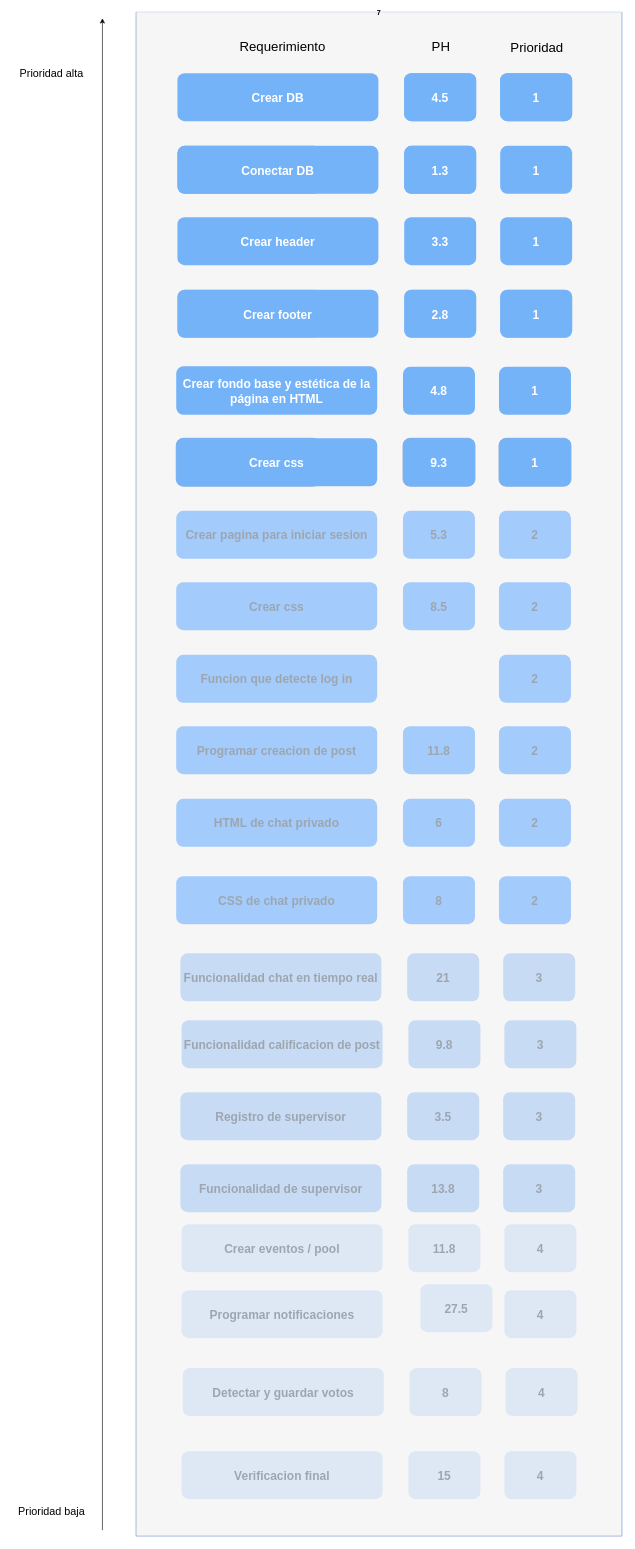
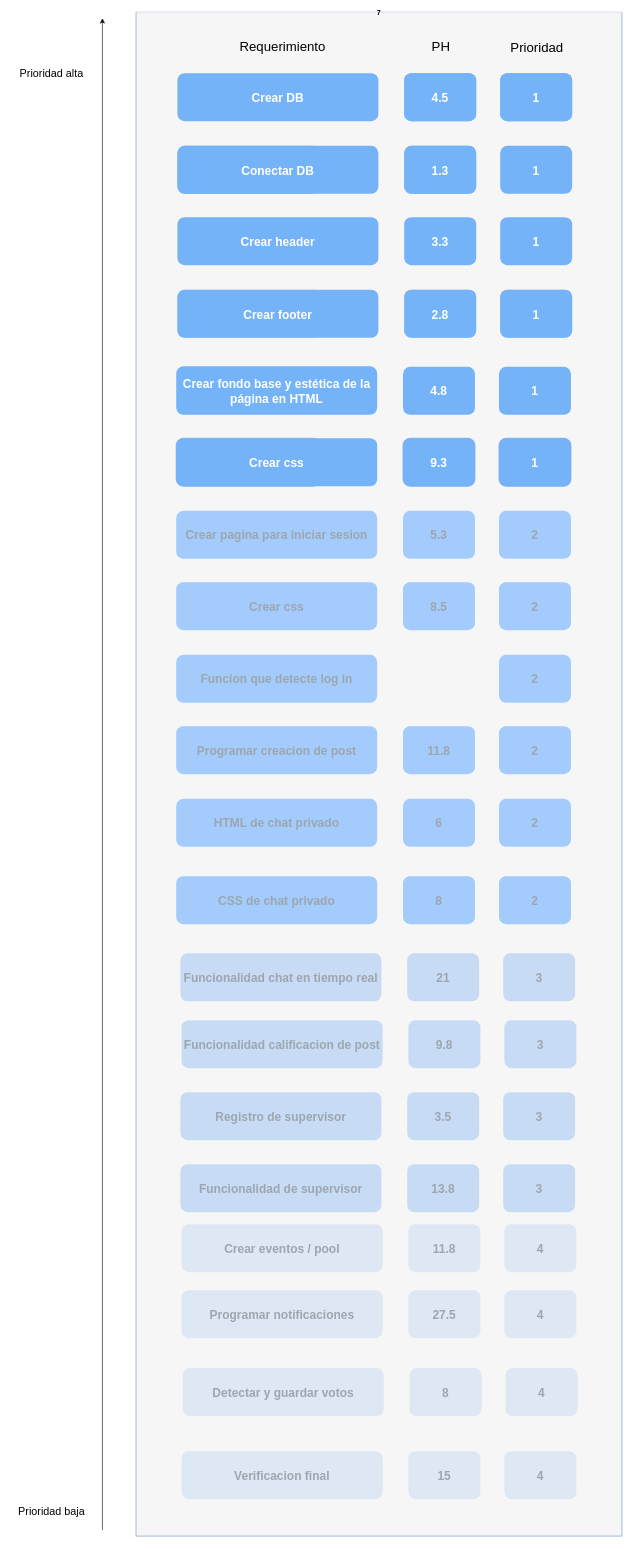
  <mxCell id="0" />
  <mxCell id="1" parent="0" />
  <mxCell id="2" value="7" style="swimlane;startSize=0;fillColor=none;strokeColor=#6c8ebf;gradientColor=none;swimlaneFillColor=#f6f6f7;" parent="1" vertex="1"><mxGeometry x="226" y="20" width="810" height="2540" as="geometry" /></mxCell>
  <mxCell id="3" value="&lt;font style=&quot;font-size: 22px;&quot;&gt;Requerimiento&lt;/font&gt;" style="text;html=1;align=center;verticalAlign=middle;resizable=0;points=[];autosize=1;strokeColor=none;fillColor=none;" parent="2" vertex="1"><mxGeometry x="159" y="37.5" width="170" height="40" as="geometry" /></mxCell>
  <mxCell id="4" value="&lt;font style=&quot;font-size: 22px;&quot;&gt;PH&lt;/font&gt;" style="text;html=1;align=center;verticalAlign=middle;resizable=0;points=[];autosize=1;strokeColor=none;fillColor=none;" parent="2" vertex="1"><mxGeometry x="483" y="37.5" width="50" height="40" as="geometry" /></mxCell>
  <mxCell id="5" value="&lt;font style=&quot;font-size: 22px;&quot;&gt;Prioridad&lt;/font&gt;" style="text;html=1;align=center;verticalAlign=middle;resizable=0;points=[];autosize=1;strokeColor=none;fillColor=none;" parent="2" vertex="1"><mxGeometry x="613" y="38.5" width="110" height="40" as="geometry" /></mxCell>
  <mxCell id="6" value="&lt;font color=&quot;#ffffff&quot;&gt;Crear fondo base y estética de la página en HTML&lt;/font&gt;" style="rounded=1;whiteSpace=wrap;html=1;fillColor=#75B3F9;fontColor=#9da6b0;strokeColor=none;gradientColor=none;fontSize=20;fontStyle=1;imageWidth=59;" parent="2" vertex="1"><mxGeometry x="67" y="590" width="335" height="81" as="geometry" /></mxCell>
  <mxCell id="7" value="&lt;font color=&quot;#ffffff&quot;&gt;4.8&lt;/font&gt;" style="rounded=1;whiteSpace=wrap;html=1;fillColor=#75B3F9;fontColor=#9da6b0;strokeColor=none;gradientColor=none;fontSize=20;fontStyle=1" parent="2" vertex="1"><mxGeometry x="445" y="591" width="120" height="80" as="geometry" /></mxCell>
  <mxCell id="8" value="&lt;font color=&quot;#ffffff&quot;&gt;1&lt;/font&gt;" style="rounded=1;whiteSpace=wrap;html=1;fillColor=#75B3F9;fontColor=#9da6b0;strokeColor=none;gradientColor=none;fontSize=20;fontStyle=1" parent="2" vertex="1"><mxGeometry x="605" y="591" width="120" height="80" as="geometry" /></mxCell>
  <mxCell id="9" value="Crear func. advertencia" style="rounded=1;whiteSpace=wrap;html=1;fillColor=#A3CBFB;gradientColor=none;strokeColor=#6c8ebf;fontSize=20;fontStyle=1;fontColor=#9da6b0;imageWidth=59;" parent="2" vertex="1"><mxGeometry x="67" y="710" width="240" height="80" as="geometry" /></mxCell>
  <mxCell id="10" value="" style="rounded=1;whiteSpace=wrap;html=1;fillColor=#A3CBFB;gradientColor=none;strokeColor=#6c8ebf;fontSize=20;fontStyle=1;fontColor=#9da6b0;" parent="2" vertex="1"><mxGeometry x="445" y="710" width="120" height="80" as="geometry" /></mxCell>
  <mxCell id="11" value="" style="rounded=1;whiteSpace=wrap;html=1;fillColor=#A3CBFB;gradientColor=none;strokeColor=#6c8ebf;fontSize=20;fontStyle=1;fontColor=#9da6b0;" parent="2" vertex="1"><mxGeometry x="605" y="710" width="120" height="80" as="geometry" /></mxCell>
  <mxCell id="12" value="Crear pagina para iniciar sesion" style="rounded=1;whiteSpace=wrap;html=1;fillColor=#A3CBFB;gradientColor=none;strokeColor=none;fontSize=20;fontStyle=1;fontColor=#9da6b0;imageWidth=59;" parent="2" vertex="1"><mxGeometry x="67" y="831" width="335" height="80" as="geometry" /></mxCell>
  <mxCell id="13" value="5.3" style="rounded=1;whiteSpace=wrap;html=1;fillColor=#A3CBFB;gradientColor=none;strokeColor=none;fontSize=20;fontStyle=1;fontColor=#9da6b0;" parent="2" vertex="1"><mxGeometry x="445" y="831" width="120" height="80" as="geometry" /></mxCell>
  <mxCell id="14" value="2" style="rounded=1;whiteSpace=wrap;html=1;fillColor=#A3CBFB;gradientColor=none;strokeColor=none;fontSize=20;fontStyle=1;fontColor=#9da6b0;" parent="2" vertex="1"><mxGeometry x="605" y="831" width="120" height="80" as="geometry" /></mxCell>
  <mxCell id="15" value="Crear css" style="rounded=1;whiteSpace=wrap;html=1;fillColor=#A3CBFB;gradientColor=none;strokeColor=none;fontSize=20;fontStyle=1;fontColor=#9da6b0;imageWidth=59;" parent="2" vertex="1"><mxGeometry x="67" y="950" width="335" height="80" as="geometry" /></mxCell>
  <mxCell id="16" value="8.5" style="rounded=1;whiteSpace=wrap;html=1;fillColor=#A3CBFB;gradientColor=none;strokeColor=none;fontSize=20;fontStyle=1;fontColor=#9da6b0;" parent="2" vertex="1"><mxGeometry x="445" y="950" width="120" height="80" as="geometry" /></mxCell>
  <mxCell id="17" value="2" style="rounded=1;whiteSpace=wrap;html=1;fillColor=#A3CBFB;gradientColor=none;strokeColor=none;fontSize=20;fontStyle=1;fontColor=#9da6b0;" parent="2" vertex="1"><mxGeometry x="605" y="950" width="120" height="80" as="geometry" /></mxCell>
  <mxCell id="18" value="Funcion que detecte log in" style="rounded=1;whiteSpace=wrap;html=1;fillColor=#A3CBFB;strokeColor=none;gradientColor=none;fontSize=20;fontStyle=1;fontColor=#9da6b0;imageWidth=59;" parent="2" vertex="1"><mxGeometry x="67" y="1071" width="335" height="80" as="geometry" /></mxCell>
  <mxCell id="19" value="2" style="rounded=1;whiteSpace=wrap;html=1;fillColor=#A3CBFB;strokeColor=none;gradientColor=none;fontSize=20;fontStyle=1;fontColor=#9da6b0;" parent="2" vertex="1"><mxGeometry x="605" y="1071" width="120" height="80" as="geometry" /></mxCell>
  <mxCell id="20" value="Programar creacion de post" style="rounded=1;whiteSpace=wrap;html=1;fillColor=#A3CBFB;strokeColor=none;gradientColor=none;fontSize=20;fontStyle=1;fontColor=#9da6b0;imageWidth=59;" parent="2" vertex="1"><mxGeometry x="67" y="1190" width="335" height="80" as="geometry" /></mxCell>
  <mxCell id="21" value="11.8" style="rounded=1;whiteSpace=wrap;html=1;fillColor=#A3CBFB;strokeColor=none;gradientColor=none;fontSize=20;fontStyle=1;fontColor=#9da6b0;" parent="2" vertex="1"><mxGeometry x="445" y="1190" width="120" height="80" as="geometry" /></mxCell>
  <mxCell id="22" value="2" style="rounded=1;whiteSpace=wrap;html=1;fillColor=#A3CBFB;strokeColor=none;gradientColor=none;fontSize=20;fontStyle=1;fontColor=#9da6b0;" parent="2" vertex="1"><mxGeometry x="605" y="1190" width="120" height="80" as="geometry" /></mxCell>
  <mxCell id="23" value="HTML de chat privado" style="rounded=1;whiteSpace=wrap;html=1;fillColor=#A3CBFB;strokeColor=none;gradientColor=none;fontSize=20;fontStyle=1;fontColor=#9da6b0;imageWidth=59;" parent="2" vertex="1"><mxGeometry x="67" y="1311" width="335" height="80" as="geometry" /></mxCell>
  <mxCell id="24" value="CSS de chat privado" style="rounded=1;whiteSpace=wrap;html=1;fillColor=#A3CBFB;strokeColor=none;gradientColor=none;fontSize=20;fontStyle=1;fontColor=#9da6b0;imageWidth=59;" parent="2" vertex="1"><mxGeometry x="67" y="1440" width="335" height="80" as="geometry" /></mxCell>
  <mxCell id="25" value="6" style="rounded=1;whiteSpace=wrap;html=1;fillColor=#A3CBFB;strokeColor=none;gradientColor=none;fontSize=20;fontStyle=1;fontColor=#9da6b0;" parent="2" vertex="1"><mxGeometry x="445" y="1311" width="120" height="80" as="geometry" /></mxCell>
  <mxCell id="26" value="8" style="rounded=1;whiteSpace=wrap;html=1;fillColor=#A3CBFB;strokeColor=none;gradientColor=none;fontSize=20;fontStyle=1;fontColor=#9da6b0;" parent="2" vertex="1"><mxGeometry x="445" y="1440" width="120" height="80" as="geometry" /></mxCell>
  <mxCell id="27" value="2" style="rounded=1;whiteSpace=wrap;html=1;fillColor=#A3CBFB;strokeColor=none;gradientColor=none;fontSize=20;fontStyle=1;fontColor=#9da6b0;" parent="2" vertex="1"><mxGeometry x="605" y="1311" width="120" height="80" as="geometry" /></mxCell>
  <mxCell id="28" value="2" style="rounded=1;whiteSpace=wrap;html=1;fillColor=#A3CBFB;strokeColor=none;gradientColor=none;fontSize=20;fontStyle=1;fontColor=#9da6b0;" parent="2" vertex="1"><mxGeometry x="605" y="1440" width="120" height="80" as="geometry" /></mxCell>
  <mxCell id="29" value="&lt;font color=&quot;#ffffff&quot;&gt;Crear css&lt;/font&gt;" style="rounded=1;whiteSpace=wrap;html=1;fillColor=#75B3F9;gradientColor=none;strokeColor=none;fontSize=20;fontStyle=1;fontColor=#9da6b0;imageWidth=59;" parent="2" vertex="1"><mxGeometry x="67" y="710" width="335" height="80" as="geometry" /></mxCell>
  <mxCell id="30" value="&lt;font color=&quot;#ffffff&quot;&gt;9.3&lt;/font&gt;" style="rounded=1;whiteSpace=wrap;html=1;fillColor=#75B3F9;gradientColor=none;strokeColor=none;fontSize=20;fontStyle=1;fontColor=#9da6b0;" parent="2" vertex="1"><mxGeometry x="445" y="710" width="120" height="80" as="geometry" /></mxCell>
  <mxCell id="31" value="&lt;font color=&quot;#ffffff&quot;&gt;1&lt;/font&gt;" style="rounded=1;whiteSpace=wrap;html=1;fillColor=#75B3F9;gradientColor=none;strokeColor=none;fontSize=20;fontStyle=1;fontColor=#9da6b0;" parent="2" vertex="1"><mxGeometry x="605" y="710" width="120" height="80" as="geometry" /></mxCell>
  <mxCell id="32" value="Funcionalidad chat en tiempo real" style="rounded=1;whiteSpace=wrap;html=1;fillColor=#C7DBF4;strokeColor=none;gradientColor=none;fontSize=20;fontStyle=1;fontColor=#9da6b0;imageWidth=59;" parent="2" vertex="1"><mxGeometry x="74" y="1568.5" width="335" height="80" as="geometry" /></mxCell>
  <mxCell id="33" value="21" style="rounded=1;whiteSpace=wrap;html=1;fillColor=#C7DBF4;strokeColor=none;gradientColor=none;fontSize=20;fontStyle=1;fontColor=#9da6b0;" parent="2" vertex="1"><mxGeometry x="452" y="1568.5" width="120" height="80" as="geometry" /></mxCell>
  <mxCell id="34" value="3" style="rounded=1;whiteSpace=wrap;html=1;fillColor=#C7DBF4;strokeColor=none;gradientColor=none;fontSize=20;fontStyle=1;fontColor=#9da6b0;" parent="2" vertex="1"><mxGeometry x="612" y="1568.5" width="120" height="80" as="geometry" /></mxCell>
  <mxCell id="35" value="Funcionalidad calificacion de post" style="rounded=1;whiteSpace=wrap;html=1;fillColor=#C7DBF4;strokeColor=none;gradientColor=none;fontSize=20;fontStyle=1;fontColor=#9da6b0;imageWidth=59;" parent="2" vertex="1"><mxGeometry x="76" y="1680" width="335" height="80" as="geometry" /></mxCell>
  <mxCell id="36" value="9.8" style="rounded=1;whiteSpace=wrap;html=1;fillColor=#C7DBF4;strokeColor=none;gradientColor=none;fontSize=20;fontStyle=1;fontColor=#9da6b0;" parent="2" vertex="1"><mxGeometry x="454" y="1680" width="120" height="80" as="geometry" /></mxCell>
  <mxCell id="37" value="3" style="rounded=1;whiteSpace=wrap;html=1;fillColor=#C7DBF4;strokeColor=none;gradientColor=none;fontSize=20;fontStyle=1;fontColor=#9da6b0;" parent="2" vertex="1"><mxGeometry x="614" y="1680" width="120" height="80" as="geometry" /></mxCell>
  <mxCell id="38" value="Crear eventos / pool" style="rounded=1;whiteSpace=wrap;html=1;fillColor=#DEE7F4;strokeColor=none;gradientColor=none;fontSize=20;fontStyle=1;fontColor=#9da6b0;imageWidth=59;" parent="2" vertex="1"><mxGeometry x="76" y="2020" width="335" height="80" as="geometry" /></mxCell>
  <mxCell id="39" value="Programar notificaciones" style="rounded=1;whiteSpace=wrap;html=1;fillColor=#DEE7F4;strokeColor=none;gradientColor=none;fontSize=20;fontStyle=1;fontColor=#9da6b0;imageWidth=59;" parent="2" vertex="1"><mxGeometry x="76" y="2130" width="335" height="80" as="geometry" /></mxCell>
  <mxCell id="40" value="Registro de supervisor" style="rounded=1;whiteSpace=wrap;html=1;fillColor=#C7DBF4;strokeColor=none;gradientColor=none;fontSize=20;fontStyle=1;fontColor=#9da6b0;imageWidth=59;" parent="2" vertex="1"><mxGeometry x="74" y="1800" width="335" height="80" as="geometry" /></mxCell>
  <mxCell id="41" value="11.8" style="rounded=1;whiteSpace=wrap;html=1;fillColor=#DEE7F4;strokeColor=none;gradientColor=none;fontSize=20;fontStyle=1;fontColor=#9da6b0;" parent="2" vertex="1"><mxGeometry x="454" y="2020" width="120" height="80" as="geometry" /></mxCell>
- <mxCell id="42" value="27.5" style="rounded=1;whiteSpace=wrap;html=1;fillColor=#DEE7F4;strokeColor=none;gradientColor=none;fontSize=20;fontStyle=1;fontColor=#9da6b0;" parent="2" vertex="1"><mxGeometry x="474" y="2120" width="120" height="80" as="geometry" /></mxCell>
+ <mxCell id="42" value="27.5" style="rounded=1;whiteSpace=wrap;html=1;fillColor=#DEE7F4;strokeColor=none;gradientColor=none;fontSize=20;fontStyle=1;fontColor=#9da6b0;" parent="2" vertex="1"><mxGeometry x="454" y="2130" width="120" height="80" as="geometry" /></mxCell>
  <mxCell id="43" value="3.5" style="rounded=1;whiteSpace=wrap;html=1;fillColor=#C7DBF4;strokeColor=none;gradientColor=none;fontSize=20;fontStyle=1;fontColor=#9da6b0;" parent="2" vertex="1"><mxGeometry x="452" y="1800" width="120" height="80" as="geometry" /></mxCell>
  <mxCell id="44" value="4" style="rounded=1;whiteSpace=wrap;html=1;fillColor=#DEE7F4;strokeColor=none;gradientColor=none;fontSize=20;fontStyle=1;fontColor=#9da6b0;" parent="2" vertex="1"><mxGeometry x="614" y="2020" width="120" height="80" as="geometry" /></mxCell>
  <mxCell id="45" value="4" style="rounded=1;whiteSpace=wrap;html=1;fillColor=#DEE7F4;strokeColor=none;gradientColor=none;fontSize=20;fontStyle=1;fontColor=#9da6b0;" parent="2" vertex="1"><mxGeometry x="614" y="2130" width="120" height="80" as="geometry" /></mxCell>
  <mxCell id="46" value="3" style="rounded=1;whiteSpace=wrap;html=1;fillColor=#C7DBF4;strokeColor=none;gradientColor=none;fontSize=20;fontStyle=1;fontColor=#9da6b0;" parent="2" vertex="1"><mxGeometry x="612" y="1800" width="120" height="80" as="geometry" /></mxCell>
  <mxCell id="47" value="Funcionalidad de supervisor" style="rounded=1;whiteSpace=wrap;html=1;fillColor=#C7DBF4;strokeColor=none;gradientColor=none;fontSize=20;fontStyle=1;fontColor=#9da6b0;imageWidth=59;" parent="2" vertex="1"><mxGeometry x="74" y="1920" width="335" height="80" as="geometry" /></mxCell>
  <mxCell id="48" value="13.8" style="rounded=1;whiteSpace=wrap;html=1;fillColor=#C7DBF4;strokeColor=none;gradientColor=none;fontSize=20;fontStyle=1;fontColor=#9da6b0;" parent="2" vertex="1"><mxGeometry x="452" y="1920" width="120" height="80" as="geometry" /></mxCell>
  <mxCell id="49" value="3" style="rounded=1;whiteSpace=wrap;html=1;fillColor=#C7DBF4;strokeColor=none;gradientColor=none;fontSize=20;fontStyle=1;fontColor=#9da6b0;" parent="2" vertex="1"><mxGeometry x="612" y="1920" width="120" height="80" as="geometry" /></mxCell>
  <mxCell id="50" value="Verificacion final" style="rounded=1;whiteSpace=wrap;html=1;fillColor=#DEE7F4;strokeColor=none;gradientColor=none;fontSize=20;fontStyle=1;fontColor=#9da6b0;imageWidth=59;" parent="2" vertex="1"><mxGeometry x="76" y="2398.5" width="335" height="80" as="geometry" /></mxCell>
  <mxCell id="51" value="15" style="rounded=1;whiteSpace=wrap;html=1;fillColor=#DEE7F4;strokeColor=none;gradientColor=none;fontSize=20;fontStyle=1;fontColor=#9da6b0;" parent="2" vertex="1"><mxGeometry x="454" y="2398.5" width="120" height="80" as="geometry" /></mxCell>
  <mxCell id="52" value="4" style="rounded=1;whiteSpace=wrap;html=1;fillColor=#DEE7F4;strokeColor=none;gradientColor=none;fontSize=20;fontStyle=1;fontColor=#9da6b0;" parent="2" vertex="1"><mxGeometry x="614" y="2398.5" width="120" height="80" as="geometry" /></mxCell>
  <mxCell id="53" value="Detectar y guardar votos" style="rounded=1;whiteSpace=wrap;html=1;fillColor=#DEE7F4;strokeColor=none;gradientColor=none;fontSize=20;fontStyle=1;fontColor=#9da6b0;imageWidth=59;" parent="2" vertex="1"><mxGeometry x="78" y="2260" width="335" height="80" as="geometry" /></mxCell>
  <mxCell id="54" value="8" style="rounded=1;whiteSpace=wrap;html=1;fillColor=#DEE7F4;strokeColor=none;gradientColor=none;fontSize=20;fontStyle=1;fontColor=#9da6b0;" parent="2" vertex="1"><mxGeometry x="456" y="2260" width="120" height="80" as="geometry" /></mxCell>
  <mxCell id="55" value="4" style="rounded=1;whiteSpace=wrap;html=1;fillColor=#DEE7F4;strokeColor=none;gradientColor=none;fontSize=20;fontStyle=1;fontColor=#9da6b0;" parent="2" vertex="1"><mxGeometry x="616" y="2260" width="120" height="80" as="geometry" /></mxCell>
  <mxCell id="56" value="Crear DB" style="rounded=1;whiteSpace=wrap;html=1;fillColor=#75b3f9;fontColor=#ffffff;strokeColor=none;gradientColor=none;fontSize=20;fontStyle=1;imageWidth=59;" parent="1" vertex="1"><mxGeometry x="295" y="121.5" width="335" height="80" as="geometry" /></mxCell>
  <mxCell id="57" value="" style="rounded=1;whiteSpace=wrap;html=1;fillColor=#75b3f9;fontColor=#ffffff;strokeColor=none;fontSize=20;fontStyle=1" parent="1" vertex="1"><mxGeometry x="673" y="121.5" width="120" height="80" as="geometry" /></mxCell>
  <mxCell id="58" value="" style="rounded=1;whiteSpace=wrap;html=1;fillColor=#75b3f9;fontColor=#ffffff;strokeColor=none;fontSize=20;fontStyle=1" parent="1" vertex="1"><mxGeometry x="833" y="121.5" width="120" height="80" as="geometry" /></mxCell>
  <mxCell id="59" value="" style="rounded=1;whiteSpace=wrap;html=1;fillColor=#75b3f9;fontColor=#ffffff;strokeColor=none;fontSize=20;fontStyle=1;imageWidth=59;" parent="1" vertex="1"><mxGeometry x="295" y="242.5" width="240" height="80" as="geometry" /></mxCell>
  <mxCell id="60" value="" style="rounded=1;whiteSpace=wrap;html=1;fillColor=#75b3f9;fontColor=#ffffff;strokeColor=none;fontSize=20;fontStyle=1" parent="1" vertex="1"><mxGeometry x="673" y="242.5" width="120" height="80" as="geometry" /></mxCell>
  <mxCell id="61" value="1" style="rounded=1;whiteSpace=wrap;html=1;fillColor=#75b3f9;fontColor=#ffffff;strokeColor=none;gradientColor=none;fontSize=20;fontStyle=1" parent="1" vertex="1"><mxGeometry x="833" y="242.5" width="120" height="80" as="geometry" /></mxCell>
  <mxCell id="62" value="Crear header" style="rounded=1;whiteSpace=wrap;html=1;fillColor=#75b3f9;fontColor=#ffffff;strokeColor=none;gradientColor=none;fontSize=20;fontStyle=1;imageWidth=59;" parent="1" vertex="1"><mxGeometry x="295" y="361.5" width="335" height="80" as="geometry" /></mxCell>
  <mxCell id="63" value="3.3" style="rounded=1;whiteSpace=wrap;html=1;fillColor=#75b3f9;fontColor=#ffffff;strokeColor=none;gradientColor=none;fontSize=20;fontStyle=1" parent="1" vertex="1"><mxGeometry x="673" y="361.5" width="120" height="80" as="geometry" /></mxCell>
  <mxCell id="64" value="1" style="rounded=1;whiteSpace=wrap;html=1;fillColor=#75b3f9;fontColor=#ffffff;strokeColor=none;gradientColor=none;fontSize=20;fontStyle=1" parent="1" vertex="1"><mxGeometry x="833" y="361.5" width="120" height="80" as="geometry" /></mxCell>
  <mxCell id="65" value="" style="rounded=1;whiteSpace=wrap;html=1;fillColor=#a3cbfb;fontColor=#ffffff;strokeColor=none;fontSize=20;fontStyle=1;gradientColor=none;imageWidth=59;" parent="1" vertex="1"><mxGeometry x="295" y="482.5" width="240" height="80" as="geometry" /></mxCell>
  <mxCell id="66" value="" style="rounded=1;whiteSpace=wrap;html=1;fillColor=#a3cbfb;fontColor=#ffffff;strokeColor=none;fontSize=20;fontStyle=1;gradientColor=none;" parent="1" vertex="1"><mxGeometry x="673" y="482.5" width="120" height="80" as="geometry" /></mxCell>
  <mxCell id="67" value="" style="rounded=1;whiteSpace=wrap;html=1;fillColor=#a3cbfb;fontColor=#ffffff;strokeColor=none;fontSize=20;fontStyle=1;gradientColor=none;" parent="1" vertex="1"><mxGeometry x="833" y="482.5" width="120" height="80" as="geometry" /></mxCell>
  <mxCell id="68" value="4.5" style="rounded=1;whiteSpace=wrap;html=1;fillColor=#75b3f9;fontColor=#ffffff;strokeColor=none;gradientColor=none;fontSize=20;fontStyle=1" parent="1" vertex="1"><mxGeometry x="673" y="121.5" width="120" height="80" as="geometry" /></mxCell>
  <mxCell id="69" value="1" style="rounded=1;whiteSpace=wrap;html=1;fillColor=#75b3f9;fontColor=#ffffff;strokeColor=none;gradientColor=none;fontSize=20;fontStyle=1" parent="1" vertex="1"><mxGeometry x="833" y="121.5" width="120" height="80" as="geometry" /></mxCell>
  <mxCell id="70" value="Conectar DB" style="rounded=1;whiteSpace=wrap;html=1;fillColor=#75b3f9;fontColor=#ffffff;strokeColor=none;gradientColor=none;fontStyle=1;fontSize=20;imageWidth=59;" parent="1" vertex="1"><mxGeometry x="295" y="242.5" width="335" height="80" as="geometry" /></mxCell>
  <mxCell id="71" value="1.3" style="rounded=1;whiteSpace=wrap;html=1;fillColor=#75b3f9;fontColor=#ffffff;strokeColor=none;gradientColor=none;fontSize=20;fontStyle=1" parent="1" vertex="1"><mxGeometry x="673" y="242.5" width="120" height="80" as="geometry" /></mxCell>
  <mxCell id="72" value="Crear footer" style="rounded=1;whiteSpace=wrap;html=1;fillColor=#75B3F9;fontColor=#ffffff;strokeColor=none;gradientColor=none;fontSize=20;fontStyle=1;imageWidth=59;" parent="1" vertex="1"><mxGeometry x="295" y="482.5" width="335" height="80" as="geometry" /></mxCell>
  <mxCell id="73" value="2.8" style="rounded=1;whiteSpace=wrap;html=1;fillColor=#75B3F9;fontColor=#ffffff;strokeColor=none;gradientColor=none;fontSize=20;fontStyle=1" parent="1" vertex="1"><mxGeometry x="673" y="482.5" width="120" height="80" as="geometry" /></mxCell>
  <mxCell id="74" value="1" style="rounded=1;whiteSpace=wrap;html=1;fillColor=#75B3F9;fontColor=#ffffff;strokeColor=none;gradientColor=none;fontSize=20;fontStyle=1" parent="1" vertex="1"><mxGeometry x="833" y="482.5" width="120" height="80" as="geometry" /></mxCell>
  <mxCell id="75" value="" style="endArrow=none;html=1;rounded=0;startArrow=classic;startFill=1;endFill=0;" parent="1" edge="1"><mxGeometry width="50" height="50" relative="1" as="geometry"><mxPoint x="170" y="30" as="sourcePoint" /><mxPoint x="170" y="2550" as="targetPoint" /></mxGeometry></mxCell>
  <mxCell id="76" value="&lt;font style=&quot;font-size: 18px;&quot;&gt;Prioridad alta&lt;/font&gt;" style="text;html=1;align=center;verticalAlign=middle;resizable=0;points=[];autosize=1;strokeColor=none;fillColor=none;" parent="1" vertex="1"><mxGeometry x="20" y="103" width="130" height="40" as="geometry" /></mxCell>
  <mxCell id="77" value="&lt;font style=&quot;font-size: 18px;&quot;&gt;Prioridad baja&lt;/font&gt;" style="text;html=1;align=center;verticalAlign=middle;resizable=0;points=[];autosize=1;strokeColor=none;fillColor=none;" parent="1" vertex="1"><mxGeometry x="20" y="2500" width="130" height="40" as="geometry" /></mxCell>
